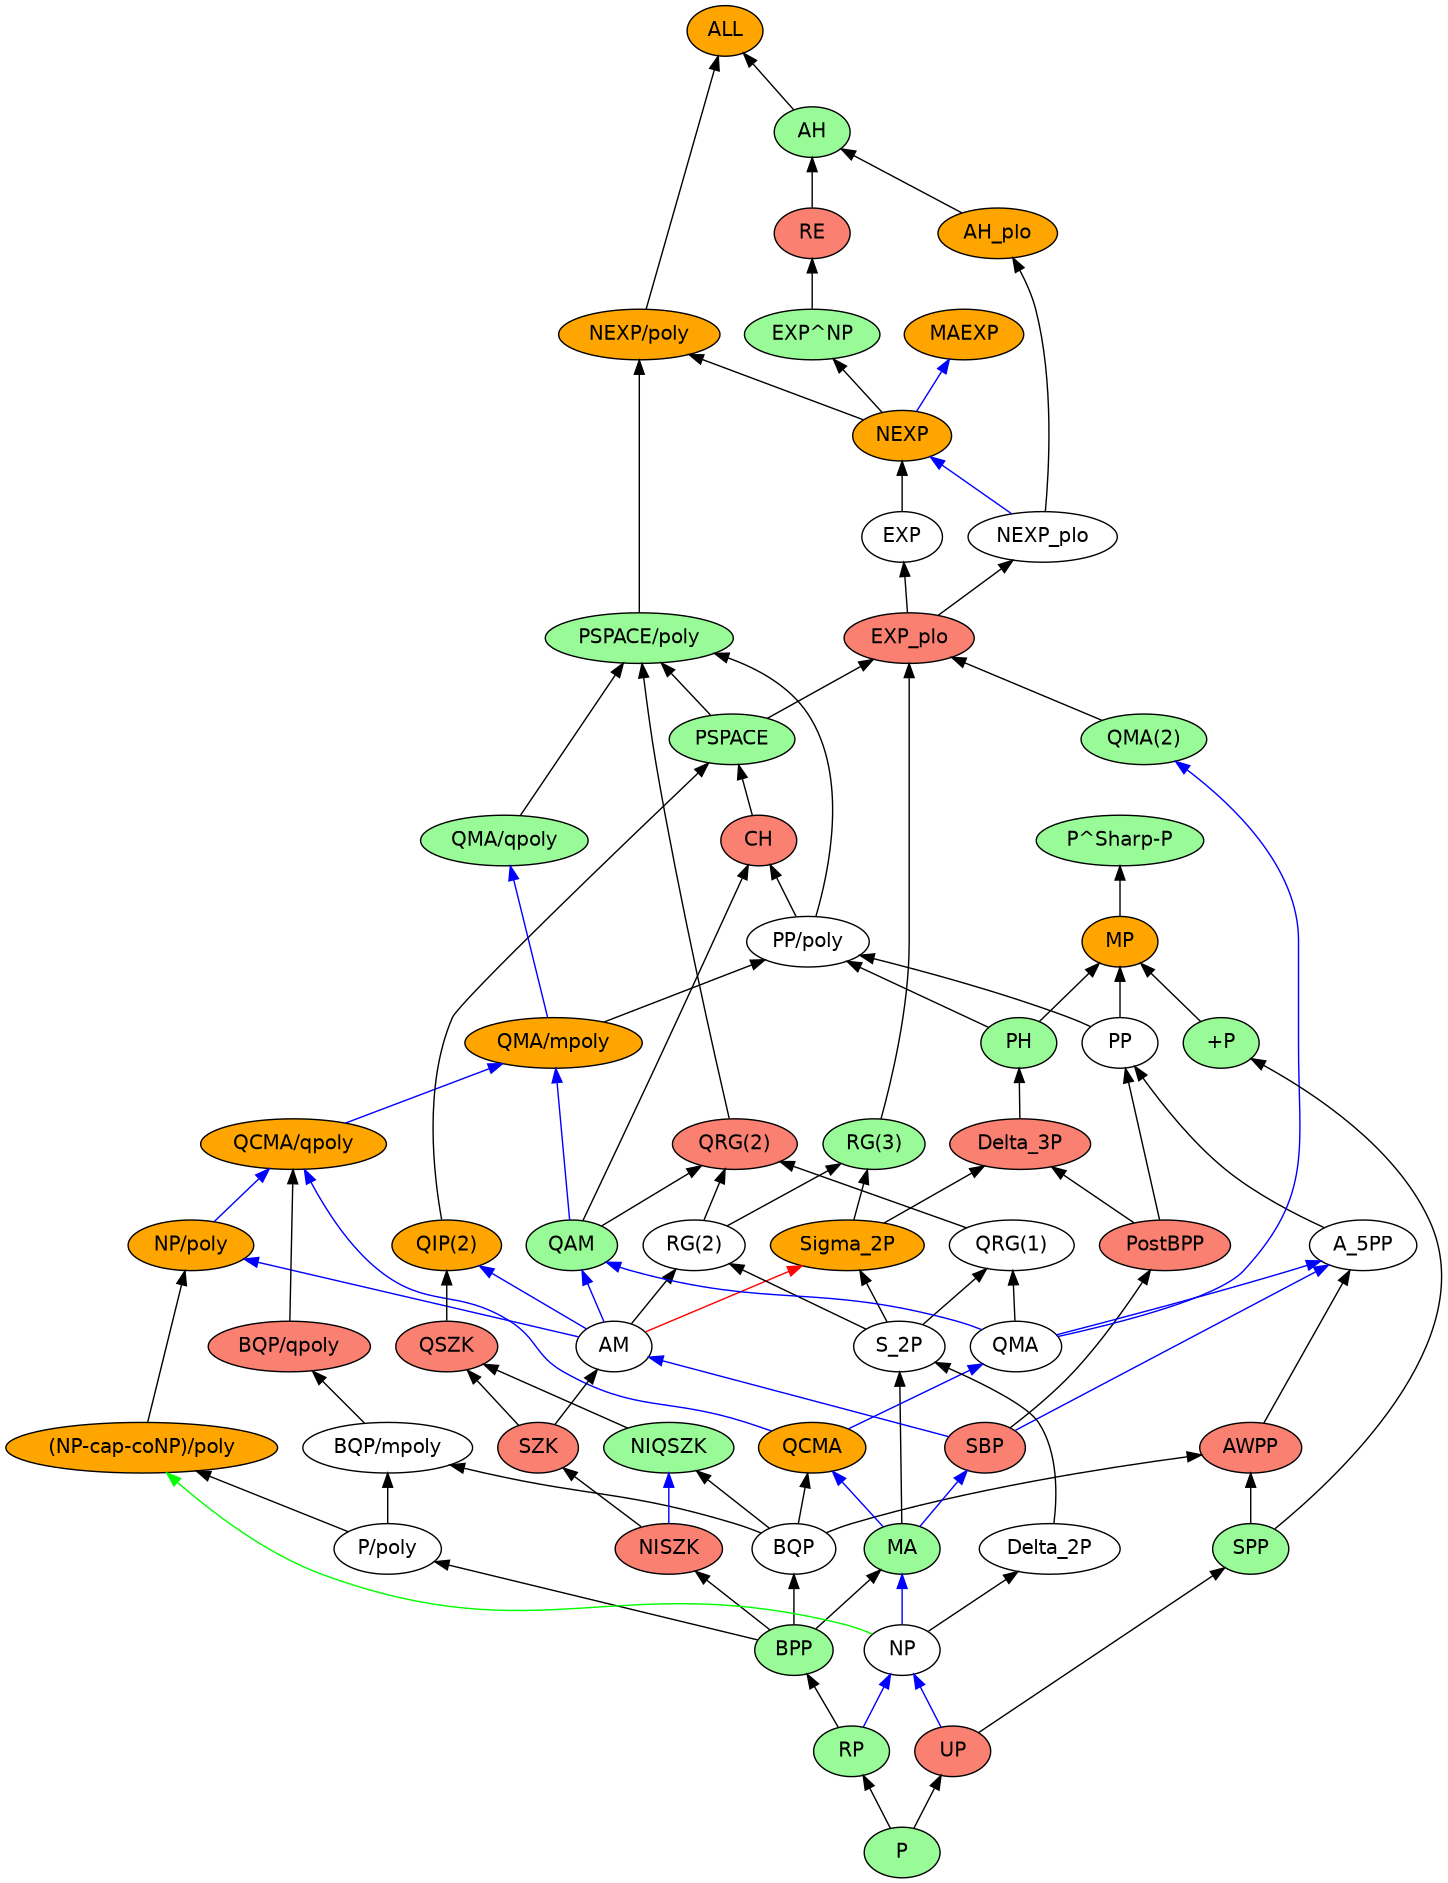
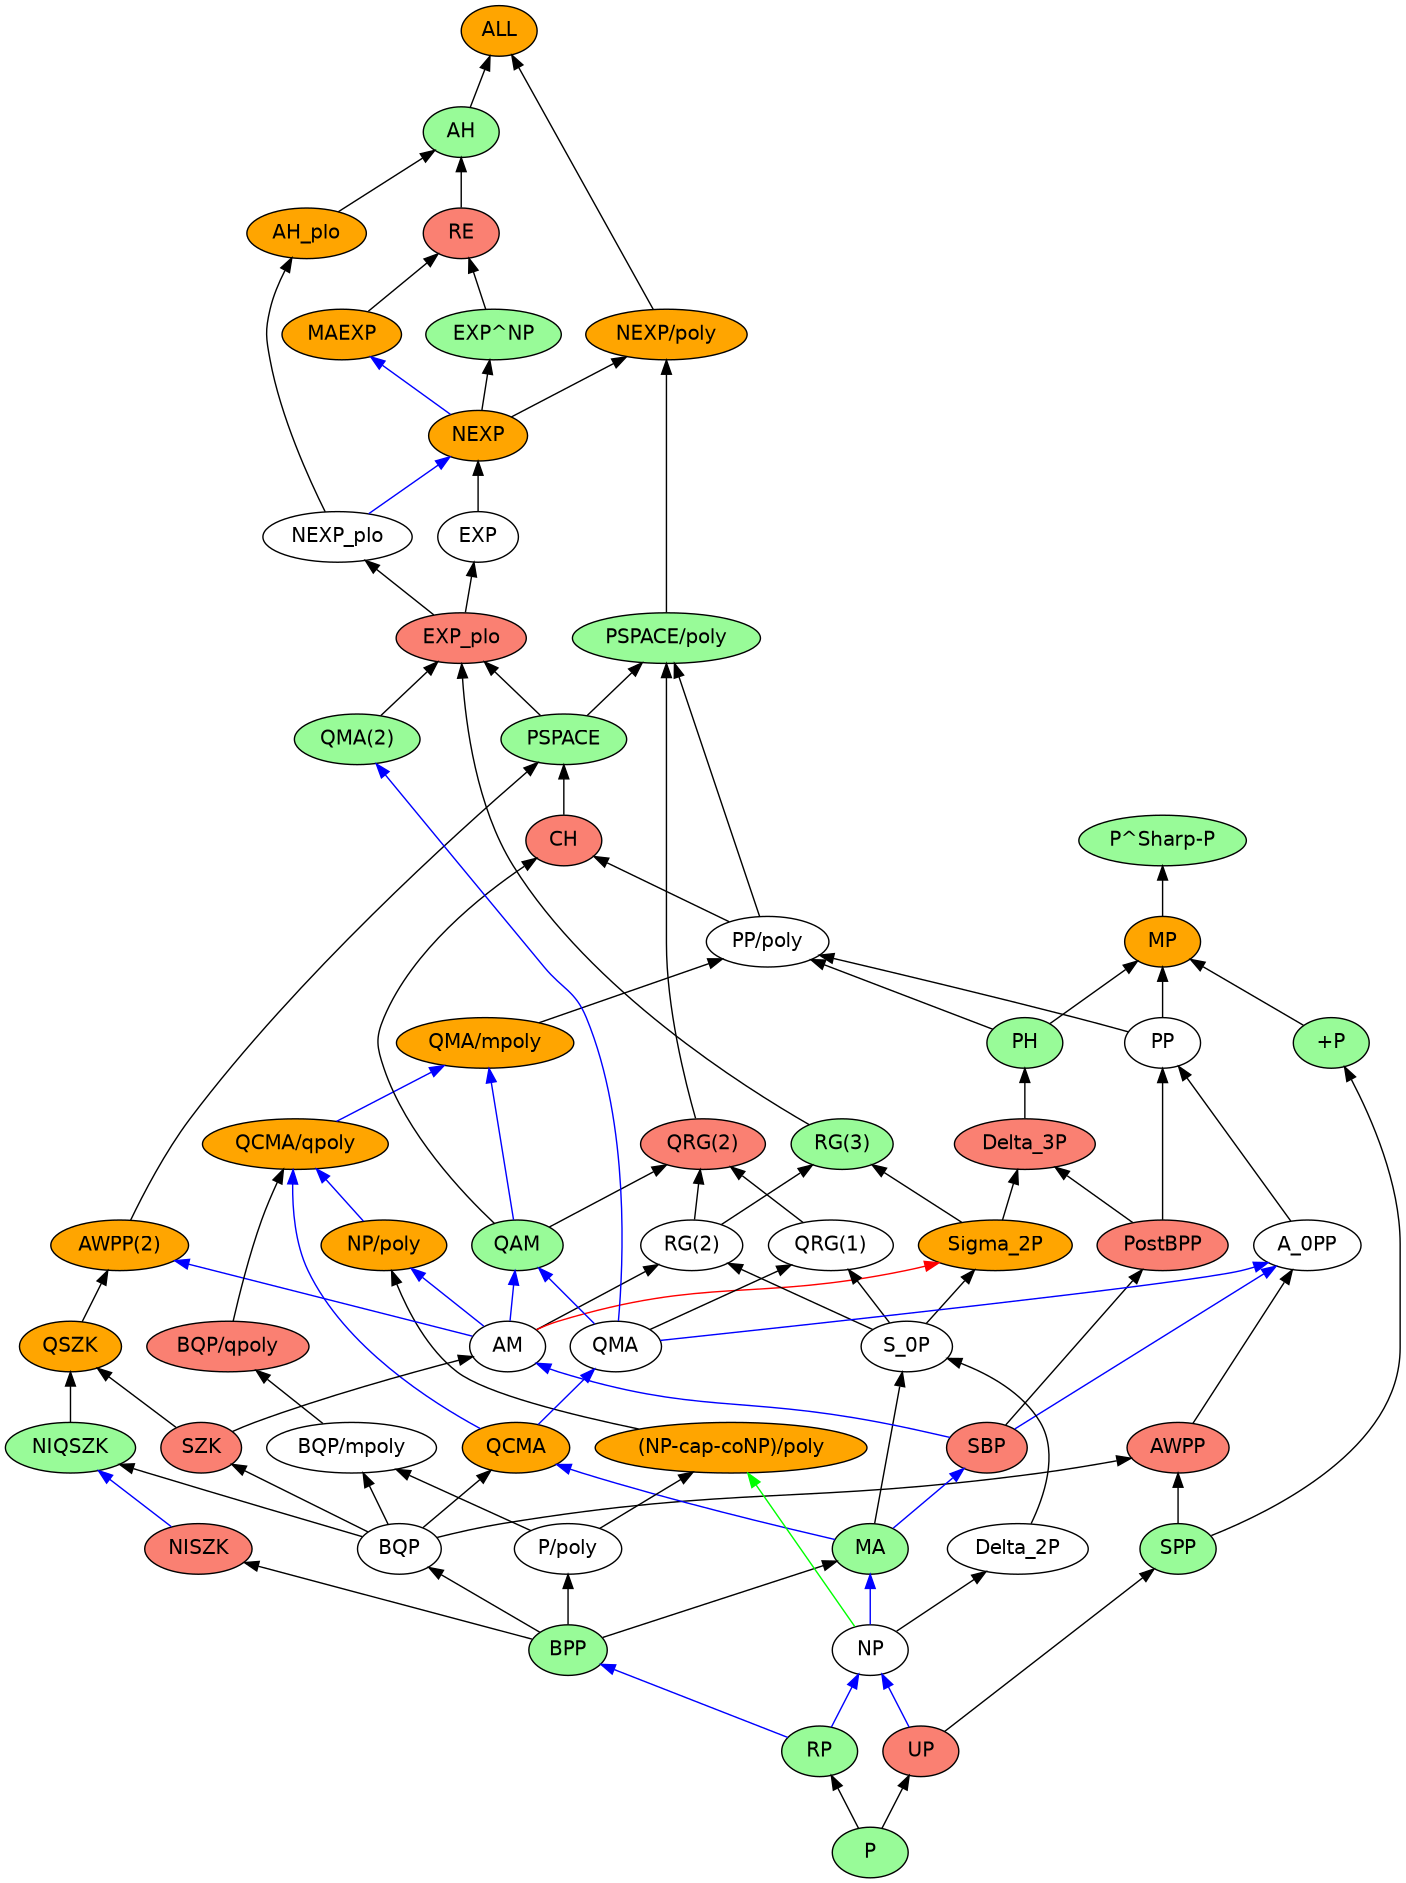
  digraph {
    bgcolor=white
    fontname="DejaVu Sans"
    rankdir=BT
    node [color=black fillcolor=palegreen fontcolor=black fontname="DejaVu Sans" style=filled]
    edge [color=black fontname="DejaVu Sans"]
    n1 [fillcolor=orange label="(NP-cap-coNP)/poly"]
    n2 [fillcolor=orange label="NP/poly"]
    n3 [fillcolor=orange label="QCMA/qpoly"]
    n4 [label="+P"]
    n5 [fillcolor=orange label=MP]
    n6 [label="P^Sharp-P"]
    n7 [label=AH]
    n8 [fillcolor=orange label=ALL]
    n9 [fillcolor=orange label=AH_plo]
    n10 [fillcolor=white label=AM]
    n11 [label=QAM]
    n12 [fillcolor=white label="RG(2)"]
    n13 [fillcolor=orange label=Sigma_2P]
-   n14 [fillcolor=orange label="QIP(2)"]
+   n14 [fillcolor=orange label="AWPP(2)"]
    n15 [fillcolor=salmon label=CH]
    n16 [fillcolor=orange label="QMA/mpoly"]
    n17 [fillcolor=salmon label="QRG(2)"]
    n18 [label="RG(3)"]
    n19 [fillcolor=salmon label=Delta_3P]
    n20 [fillcolor=salmon label=AWPP]
-   n21 [fillcolor=white label=A_5PP]
+   n21 [fillcolor=white label=A_0PP]
    n22 [fillcolor=white label=PP]
    n23 [fillcolor=white label="PP/poly"]
    n24 [label=BPP]
    n25 [fillcolor=white label=BQP]
    n26 [label=MA]
    n27 [fillcolor=salmon label=NISZK]
    n28 [fillcolor=white label="P/poly"]
    n29 [fillcolor=white label="BQP/mpoly"]
    n30 [label=NIQSZK]
    n31 [fillcolor=orange label=QCMA]
-   n32 [fillcolor=white label=S_2P]
+   n32 [fillcolor=white label=S_0P]
    n33 [fillcolor=salmon label=SBP]
    n34 [fillcolor=salmon label=SZK]
    n35 [fillcolor=salmon label="BQP/qpoly"]
-   n36 [fillcolor=salmon label=QSZK]
+   n36 [fillcolor=orange label=QSZK]
    n37 [fillcolor=white label=QMA]
    n38 [label=PSPACE]
    n39 [fillcolor=salmon label=EXP_plo]
    n40 [label="PSPACE/poly"]
    n41 [fillcolor=white label=Delta_2P]
    n42 [fillcolor=white label="QRG(1)"]
    n43 [label=PH]
    n44 [fillcolor=white label=EXP]
    n45 [fillcolor=orange label=NEXP]
    n46 [label="EXP^NP"]
    n47 [fillcolor=orange label=MAEXP]
    n48 [fillcolor=orange label="NEXP/poly"]
    n49 [fillcolor=salmon label=RE]
    n50 [fillcolor=white label=NEXP_plo]
    n51 [fillcolor=salmon label=PostBPP]
    n52 [fillcolor=white label=NP]
    n53 [label=P]
    n54 [label=RP]
    n55 [fillcolor=salmon label=UP]
    n56 [label=SPP]
-   n57 [label="QMA/qpoly"]
    n58 [label="QMA(2)"]
    n1 -> n2
    n2 -> n3 [color=blue]
    n3 -> n16 [color=blue]
    n4 -> n5
    n5 -> n6
    n7 -> n8
    n9 -> n7
    n10 -> n2 [color=blue]
    n10 -> n11 [color=blue]
    n10 -> n12
    n10 -> n13 [color=red]
    n10 -> n14 [color=blue]
    n11 -> n15
    n11 -> n16 [color=blue]
    n11 -> n17
    n12 -> n17
    n12 -> n18
    n13 -> n18
    n13 -> n19
    n14 -> n38
    n15 -> n38
    n16 -> n23
-   n16 -> n57 [color=blue]
    n17 -> n40
    n18 -> n39
    n19 -> n43
    n20 -> n21
    n21 -> n22
    n22 -> n5
    n22 -> n23
    n23 -> n15
    n23 -> n40
    n24 -> n25
    n24 -> n26
    n24 -> n27
    n24 -> n28
    n25 -> n20
    n25 -> n29
    n25 -> n30
    n25 -> n31
    n26 -> n31 [color=blue]
    n26 -> n32
    n26 -> n33 [color=blue]
    n27 -> n30 [color=blue]
-   n27 -> n34
+   n25 -> n34
    n28 -> n1
    n28 -> n29
    n29 -> n35
    n30 -> n36
    n31 -> n3 [color=blue]
    n31 -> n37 [color=blue]
    n32 -> n12
    n32 -> n13
    n32 -> n42
    n33 -> n10 [color=blue]
    n33 -> n21 [color=blue]
    n33 -> n51
    n34 -> n10
    n34 -> n36
    n35 -> n3
    n36 -> n14
    n37 -> n11 [color=blue]
    n37 -> n21 [color=blue]
    n37 -> n42
    n37 -> n58 [color=blue]
    n38 -> n39
    n38 -> n40
    n39 -> n44
    n39 -> n50
    n40 -> n48
    n41 -> n32
    n42 -> n17
    n43 -> n5
    n43 -> n23
    n44 -> n45
    n45 -> n46
    n45 -> n47 [color=blue]
    n45 -> n48
    n46 -> n49
+   n47 -> n49
    n48 -> n8
    n49 -> n7
    n50 -> n9
    n50 -> n45 [color=blue]
    n51 -> n19
    n51 -> n22
    n52 -> n1 [color=green]
    n52 -> n26 [color=blue]
    n52 -> n41
    n53 -> n54
    n53 -> n55
-   n54 -> n24
+   n54 -> n24 [color=blue]
    n54 -> n52 [color=blue]
    n55 -> n52 [color=blue]
    n55 -> n56
    n56 -> n4
    n56 -> n20
-   n57 -> n40
    n58 -> n39
  }
